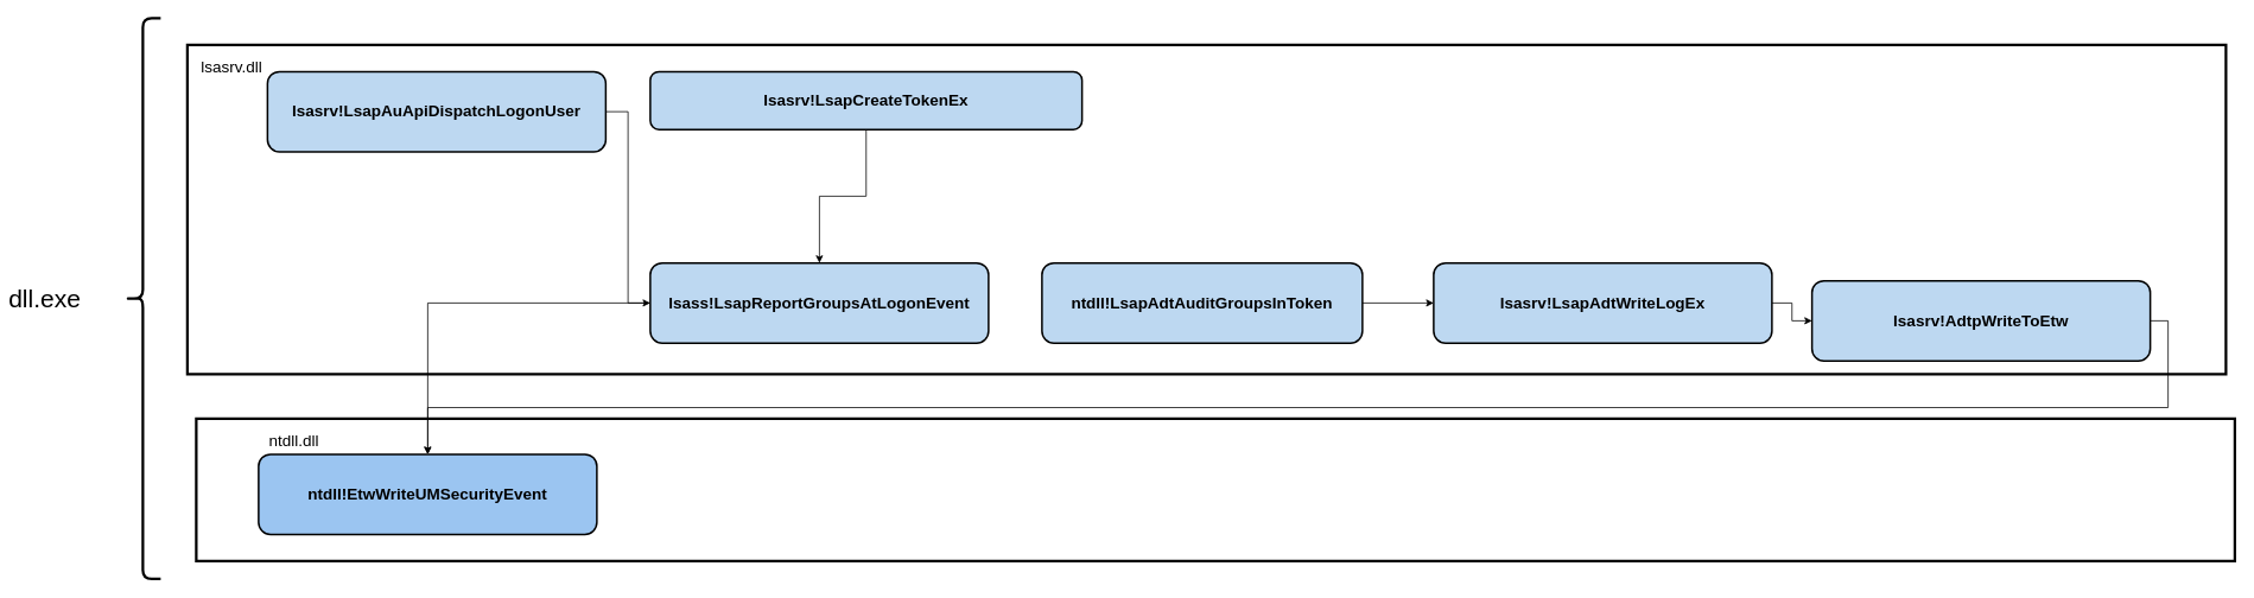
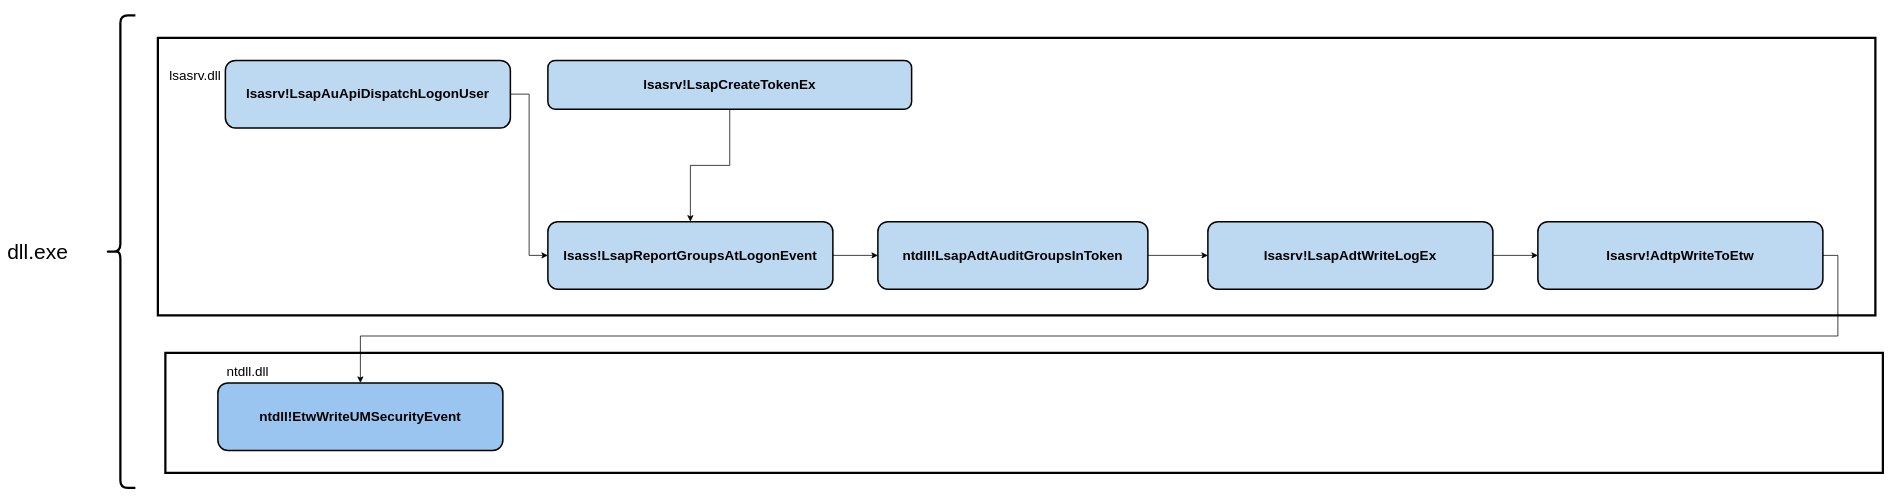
  <mxCell id="0" />
  <mxCell id="1" parent="0" />
  <mxCell id="2" value="" style="rounded=0;whiteSpace=wrap;html=1;fontSize=20;strokeWidth=3;" vertex="1" parent="1"><mxGeometry x="220" y="470" width="2290" height="160" as="geometry" /></mxCell>
  <mxCell id="3" value="&lt;span style=&quot;font-size: 28px;&quot;&gt;dll.exe&lt;/span&gt;" style="text;html=1;strokeColor=none;fillColor=none;align=center;verticalAlign=middle;whiteSpace=wrap;rounded=0;" vertex="1" parent="1"><mxGeometry x="20" y="320" width="60" height="30" as="geometry" /></mxCell>
  <mxCell id="4" value="" style="shape=curlyBracket;whiteSpace=wrap;html=1;rounded=1;fontSize=20;strokeWidth=3;" vertex="1" parent="1"><mxGeometry x="140" y="20" width="40" height="630" as="geometry" /></mxCell>
  <mxCell id="5" value="" style="rounded=0;whiteSpace=wrap;html=1;fontSize=20;strokeWidth=3;" vertex="1" parent="1"><mxGeometry x="210" y="50" width="2290" height="370" as="geometry" /></mxCell>
- <mxCell id="6" value="&lt;font style=&quot;font-size: 18px;&quot;&gt;lsasrv.dll&lt;/font&gt;" style="text;html=1;strokeColor=none;fillColor=none;align=center;verticalAlign=middle;whiteSpace=wrap;rounded=0;" vertex="1" parent="1"><mxGeometry x="230" y="60" width="60" height="30" as="geometry" /></mxCell>
+ <mxCell id="6" value="&lt;font style=&quot;font-size: 18px;&quot;&gt;lsasrv.dll&lt;/font&gt;" style="text;html=1;strokeColor=none;fillColor=none;align=center;verticalAlign=middle;whiteSpace=wrap;rounded=0;" vertex="1" parent="1"><mxGeometry x="230" y="85" width="60" height="30" as="geometry" /></mxCell>
  <mxCell id="7" style="edgeStyle=orthogonalEdgeStyle;rounded=0;orthogonalLoop=1;jettySize=auto;html=1;exitX=0.5;exitY=1;exitDx=0;exitDy=0;startArrow=none;" edge="1" parent="1" source="2" target="2"><mxGeometry relative="1" as="geometry" /></mxCell>
- <mxCell id="8" value="&lt;b&gt;lsasrv!AdtpWriteToEtw&lt;/b&gt;" style="rounded=1;whiteSpace=wrap;html=1;fontSize=18;strokeWidth=2;fillColor=#BDD8F1;" vertex="1" parent="1"><mxGeometry x="2035" y="315" width="380" height="90" as="geometry" /></mxCell>
+ <mxCell id="8" value="&lt;b&gt;lsasrv!AdtpWriteToEtw&lt;/b&gt;" style="rounded=1;whiteSpace=wrap;html=1;fontSize=18;strokeWidth=2;fillColor=#BDD8F1;" vertex="1" parent="1"><mxGeometry x="2050" y="295" width="380" height="90" as="geometry" /></mxCell>
  <mxCell id="9" style="edgeStyle=orthogonalEdgeStyle;rounded=0;orthogonalLoop=1;jettySize=auto;html=1;entryX=0;entryY=0.5;entryDx=0;entryDy=0;" edge="1" parent="1" source="10" target="8"><mxGeometry relative="1" as="geometry" /></mxCell>
  <mxCell id="10" value="&lt;b&gt;lsasrv!LsapAdtWriteLogEx&lt;/b&gt;" style="rounded=1;whiteSpace=wrap;html=1;fontSize=18;strokeWidth=2;fillColor=#BDD8F1;" vertex="1" parent="1"><mxGeometry x="1610" y="295" width="380" height="90" as="geometry" /></mxCell>
- <mxCell id="11" style="edgeStyle=orthogonalEdgeStyle;rounded=0;orthogonalLoop=1;jettySize=auto;html=1;" edge="1" parent="1" source="12" target="17"><mxGeometry relative="1" as="geometry" /></mxCell>
+ <mxCell id="11" style="edgeStyle=orthogonalEdgeStyle;rounded=0;orthogonalLoop=1;jettySize=auto;html=1;entryX=0;entryY=0.5;entryDx=0;entryDy=0;" edge="1" parent="1" source="12" target="19"><mxGeometry relative="1" as="geometry" /></mxCell>
  <mxCell id="12" value="&lt;b&gt;lsass!LsapReportGroupsAtLogonEvent&lt;/b&gt;" style="rounded=1;whiteSpace=wrap;html=1;fontSize=18;strokeWidth=2;fillColor=#BDD8F1;" vertex="1" parent="1"><mxGeometry x="730" y="295" width="380" height="90" as="geometry" /></mxCell>
  <mxCell id="13" style="edgeStyle=orthogonalEdgeStyle;rounded=0;orthogonalLoop=1;jettySize=auto;html=1;exitX=1;exitY=0.5;exitDx=0;exitDy=0;entryX=0;entryY=0.5;entryDx=0;entryDy=0;" edge="1" parent="1" source="14" target="12"><mxGeometry relative="1" as="geometry" /></mxCell>
  <mxCell id="14" value="&lt;b&gt;lsasrv!LsapAuApiDispatchLogonUser&lt;/b&gt;" style="rounded=1;whiteSpace=wrap;html=1;fontSize=18;strokeWidth=2;fillColor=#BDD8F1;" vertex="1" parent="1"><mxGeometry x="300" y="80" width="380" height="90" as="geometry" /></mxCell>
  <mxCell id="15" value="&lt;font style=&quot;font-size: 18px;&quot;&gt;ntdll.dll&lt;/font&gt;" style="text;html=1;strokeColor=none;fillColor=none;align=center;verticalAlign=middle;whiteSpace=wrap;rounded=0;" vertex="1" parent="1"><mxGeometry x="300" y="480" width="60" height="30" as="geometry" /></mxCell>
  <mxCell id="16" style="edgeStyle=orthogonalEdgeStyle;rounded=0;orthogonalLoop=1;jettySize=auto;html=1;entryX=0.5;entryY=0;entryDx=0;entryDy=0;exitX=1;exitY=0.5;exitDx=0;exitDy=0;" edge="1" parent="1" source="8" target="17"><mxGeometry relative="1" as="geometry"><mxPoint x="2250" y="390" as="sourcePoint" /></mxGeometry></mxCell>
  <mxCell id="17" value="&lt;b&gt;ntdll!EtwWriteUMSecurityEvent&lt;/b&gt;" style="rounded=1;whiteSpace=wrap;html=1;fontSize=18;strokeWidth=2;fillColor=#9BC5F1;" vertex="1" parent="1"><mxGeometry x="290" y="510" width="380" height="90" as="geometry" /></mxCell>
  <mxCell id="18" style="edgeStyle=orthogonalEdgeStyle;rounded=0;orthogonalLoop=1;jettySize=auto;html=1;entryX=0;entryY=0.5;entryDx=0;entryDy=0;" edge="1" parent="1" source="19" target="10"><mxGeometry relative="1" as="geometry" /></mxCell>
  <mxCell id="19" value="&lt;b&gt;ntdll!LsapAdtAuditGroupsInToken&lt;/b&gt;" style="rounded=1;whiteSpace=wrap;html=1;fontSize=18;strokeWidth=2;fillColor=#BDD8F1;" vertex="1" parent="1"><mxGeometry x="1170" y="295" width="360" height="90" as="geometry" /></mxCell>
  <mxCell id="20" style="edgeStyle=orthogonalEdgeStyle;rounded=0;orthogonalLoop=1;jettySize=auto;html=1;entryX=0.5;entryY=0;entryDx=0;entryDy=0;" edge="1" parent="1" source="21" target="12"><mxGeometry relative="1" as="geometry" /></mxCell>
  <mxCell id="21" value="&lt;b&gt;lsasrv!LsapCreateTokenEx&lt;/b&gt;" style="rounded=1;whiteSpace=wrap;html=1;fontSize=18;strokeWidth=2;fillColor=#BDD8F1;" vertex="1" parent="1"><mxGeometry x="730" y="80" width="485" height="65" as="geometry" /></mxCell>
